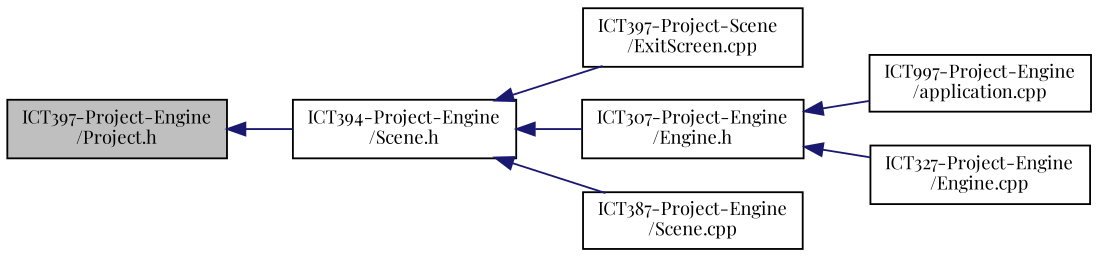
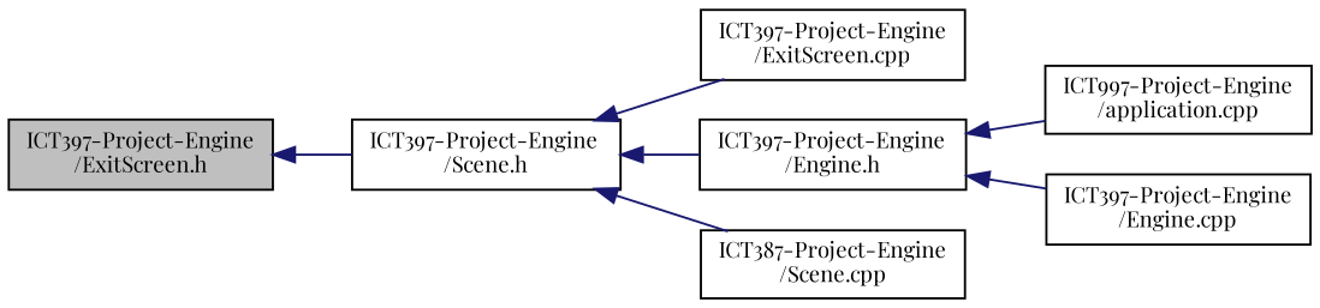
  digraph {
    fontname="Playfair Display"
    rankdir=LR
    node [color=black fillcolor=white fontname="Playfair Display" fontsize=10 shape=record style=filled]
    edge [color=midnightblue dir=back fontname="Playfair Display" fontsize=10 labelfontname=Helvetica labelfontsize=10 style=solid]
-   n1 [fillcolor=grey75 fontcolor=black height=0.2 label="ICT397-Project-Engine\l/Project.h" width=0.4]
-   n2 [height=0.2 label="ICT394-Project-Engine\l/Scene.h" width=0.4]
-   n3 [height=0.2 label="ICT397-Project-Scene\l/ExitScreen.cpp" width=0.4]
-   n4 [height=0.2 label="ICT307-Project-Engine\l/Engine.h" width=0.4]
+   n1 [fillcolor=grey75 fontcolor=black height=0.2 label="ICT397-Project-Engine\l/ExitScreen.h" width=0.4]
+   n2 [height=0.2 label="ICT397-Project-Engine\l/Scene.h" width=0.4]
+   n3 [height=0.2 label="ICT397-Project-Engine\l/ExitScreen.cpp" width=0.4]
+   n4 [height=0.2 label="ICT397-Project-Engine\l/Engine.h" width=0.4]
    n5 [height=0.2 label="ICT387-Project-Engine\l/Scene.cpp" width=0.4]
    n6 [height=0.2 label="ICT997-Project-Engine\l/application.cpp" width=0.4]
-   n7 [height=0.2 label="ICT327-Project-Engine\l/Engine.cpp" width=0.4]
+   n7 [height=0.2 label="ICT397-Project-Engine\l/Engine.cpp" width=0.4]
    n1 -> n2
    n2 -> n3
    n2 -> n4
    n2 -> n5
    n4 -> n6
    n4 -> n7
  }
